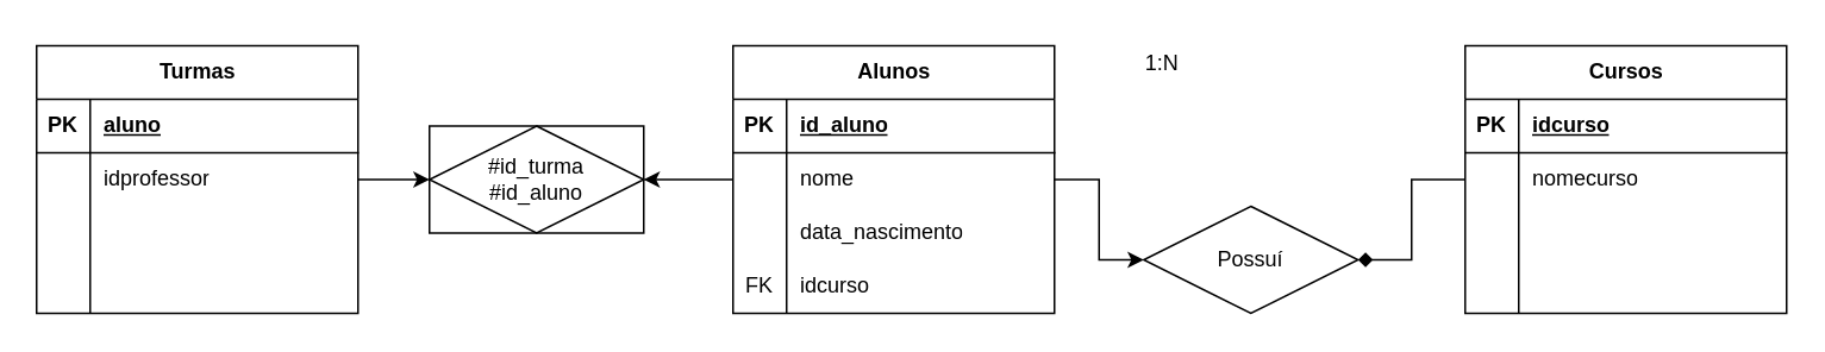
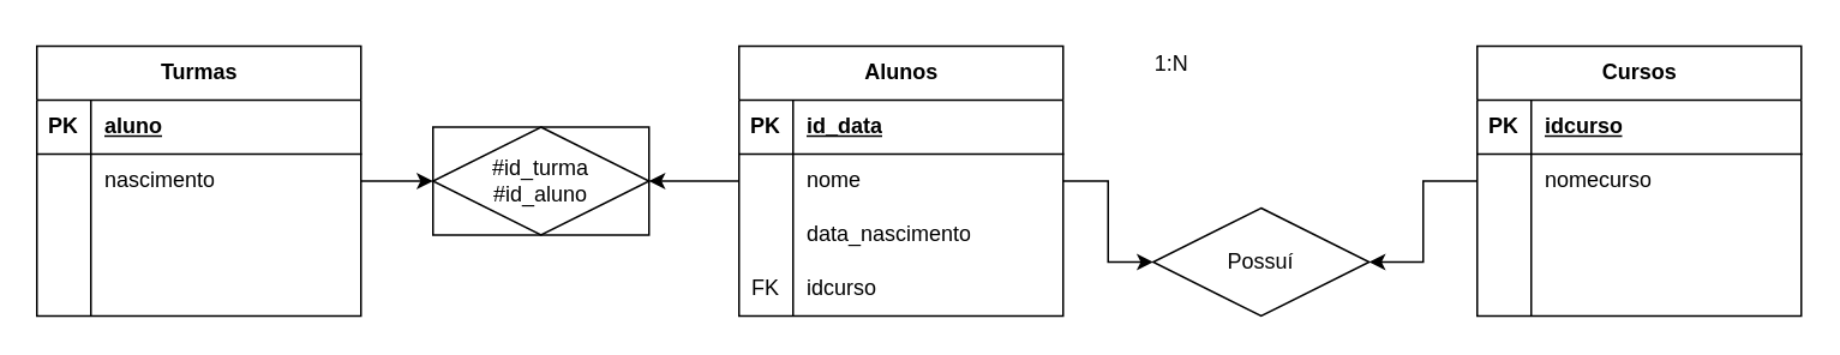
  <mxCell id="0" />
  <mxCell id="1" parent="0" />
  <mxCell id="2" value="Turmas" style="shape=table;startSize=30;container=1;collapsible=1;childLayout=tableLayout;fixedRows=1;rowLines=0;fontStyle=1;align=center;resizeLast=1;html=1;" parent="1" vertex="1"><mxGeometry y="25" width="180" height="150" as="geometry" x="20" /></mxCell>
  <mxCell id="3" value="" style="shape=tableRow;horizontal=0;startSize=0;swimlaneHead=0;swimlaneBody=0;fillColor=none;collapsible=0;dropTarget=0;points=[[0,0.5],[1,0.5]];portConstraint=eastwest;top=0;left=0;right=0;bottom=1;" parent="2" vertex="1"><mxGeometry y="30" width="180" height="30" as="geometry" /></mxCell>
  <mxCell id="4" value="PK" style="shape=partialRectangle;connectable=0;fillColor=none;top=0;left=0;bottom=0;right=0;fontStyle=1;overflow=hidden;whiteSpace=wrap;html=1;" parent="3" vertex="1"><mxGeometry width="30" height="30" as="geometry"><mxRectangle width="30" height="30" as="alternateBounds" /></mxGeometry></mxCell>
  <mxCell id="5" value="aluno" style="shape=partialRectangle;connectable=0;fillColor=none;top=0;left=0;bottom=0;right=0;align=left;spacingLeft=6;fontStyle=5;overflow=hidden;whiteSpace=wrap;html=1;" parent="3" vertex="1"><mxGeometry x="30" width="150" height="30" as="geometry"><mxRectangle width="150" height="30" as="alternateBounds" /></mxGeometry></mxCell>
  <mxCell id="6" value="" style="shape=tableRow;horizontal=0;startSize=0;swimlaneHead=0;swimlaneBody=0;fillColor=none;collapsible=0;dropTarget=0;points=[[0,0.5],[1,0.5]];portConstraint=eastwest;top=0;left=0;right=0;bottom=0;" parent="2" vertex="1"><mxGeometry y="60" width="180" height="30" as="geometry" /></mxCell>
  <mxCell id="7" value="" style="shape=partialRectangle;connectable=0;fillColor=none;top=0;left=0;bottom=0;right=0;editable=1;overflow=hidden;whiteSpace=wrap;html=1;" parent="6" vertex="1"><mxGeometry width="30" height="30" as="geometry"><mxRectangle width="30" height="30" as="alternateBounds" /></mxGeometry></mxCell>
- <mxCell id="8" value="idprofessor" style="shape=partialRectangle;connectable=0;fillColor=none;top=0;left=0;bottom=0;right=0;align=left;spacingLeft=6;overflow=hidden;whiteSpace=wrap;html=1;" parent="6" vertex="1"><mxGeometry x="30" width="150" height="30" as="geometry"><mxRectangle width="150" height="30" as="alternateBounds" /></mxGeometry></mxCell>
+ <mxCell id="8" value="nascimento" style="shape=partialRectangle;connectable=0;fillColor=none;top=0;left=0;bottom=0;right=0;align=left;spacingLeft=6;overflow=hidden;whiteSpace=wrap;html=1;" parent="6" vertex="1"><mxGeometry x="30" width="150" height="30" as="geometry"><mxRectangle width="150" height="30" as="alternateBounds" /></mxGeometry></mxCell>
  <mxCell id="9" value="" style="shape=tableRow;horizontal=0;startSize=0;swimlaneHead=0;swimlaneBody=0;fillColor=none;collapsible=0;dropTarget=0;points=[[0,0.5],[1,0.5]];portConstraint=eastwest;top=0;left=0;right=0;bottom=0;" parent="2" vertex="1"><mxGeometry y="90" width="180" height="30" as="geometry" /></mxCell>
  <mxCell id="10" value="" style="shape=partialRectangle;connectable=0;fillColor=none;top=0;left=0;bottom=0;right=0;editable=1;overflow=hidden;whiteSpace=wrap;html=1;" parent="9" vertex="1"><mxGeometry width="30" height="30" as="geometry"><mxRectangle width="30" height="30" as="alternateBounds" /></mxGeometry></mxCell>
  <mxCell id="11" value="" style="shape=partialRectangle;connectable=0;fillColor=none;top=0;left=0;bottom=0;right=0;align=left;spacingLeft=6;overflow=hidden;whiteSpace=wrap;html=1;" parent="9" vertex="1"><mxGeometry x="30" width="150" height="30" as="geometry"><mxRectangle width="150" height="30" as="alternateBounds" /></mxGeometry></mxCell>
  <mxCell id="12" value="" style="shape=tableRow;horizontal=0;startSize=0;swimlaneHead=0;swimlaneBody=0;fillColor=none;collapsible=0;dropTarget=0;points=[[0,0.5],[1,0.5]];portConstraint=eastwest;top=0;left=0;right=0;bottom=0;" parent="2" vertex="1"><mxGeometry y="120" width="180" height="30" as="geometry" /></mxCell>
  <mxCell id="13" value="" style="shape=partialRectangle;connectable=0;fillColor=none;top=0;left=0;bottom=0;right=0;editable=1;overflow=hidden;whiteSpace=wrap;html=1;" parent="12" vertex="1"><mxGeometry width="30" height="30" as="geometry"><mxRectangle width="30" height="30" as="alternateBounds" /></mxGeometry></mxCell>
  <mxCell id="14" value="" style="shape=partialRectangle;connectable=0;fillColor=none;top=0;left=0;bottom=0;right=0;align=left;spacingLeft=6;overflow=hidden;whiteSpace=wrap;html=1;" parent="12" vertex="1"><mxGeometry x="30" width="150" height="30" as="geometry"><mxRectangle width="150" height="30" as="alternateBounds" /></mxGeometry></mxCell>
  <mxCell id="15" style="edgeStyle=orthogonalEdgeStyle;rounded=0;orthogonalLoop=1;jettySize=auto;html=1;entryX=1;entryY=0.5;entryDx=0;entryDy=0;" parent="1" source="16" edge="1"><mxGeometry relative="1" as="geometry"><mxPoint x="360" y="100" as="targetPoint" /></mxGeometry></mxCell>
  <mxCell id="16" value="Alunos" style="shape=table;startSize=30;container=1;collapsible=1;childLayout=tableLayout;fixedRows=1;rowLines=0;fontStyle=1;align=center;resizeLast=1;html=1;" parent="1" vertex="1"><mxGeometry x="410" y="25" width="180" height="150" as="geometry" /></mxCell>
  <mxCell id="17" value="" style="shape=tableRow;horizontal=0;startSize=0;swimlaneHead=0;swimlaneBody=0;fillColor=none;collapsible=0;dropTarget=0;points=[[0,0.5],[1,0.5]];portConstraint=eastwest;top=0;left=0;right=0;bottom=1;" parent="16" vertex="1"><mxGeometry y="30" width="180" height="30" as="geometry" /></mxCell>
  <mxCell id="18" value="PK" style="shape=partialRectangle;connectable=0;fillColor=none;top=0;left=0;bottom=0;right=0;fontStyle=1;overflow=hidden;whiteSpace=wrap;html=1;" parent="17" vertex="1"><mxGeometry width="30" height="30" as="geometry"><mxRectangle width="30" height="30" as="alternateBounds" /></mxGeometry></mxCell>
- <mxCell id="19" value="id_aluno" style="shape=partialRectangle;connectable=0;fillColor=none;top=0;left=0;bottom=0;right=0;align=left;spacingLeft=6;fontStyle=5;overflow=hidden;whiteSpace=wrap;html=1;" parent="17" vertex="1"><mxGeometry x="30" width="150" height="30" as="geometry"><mxRectangle width="150" height="30" as="alternateBounds" /></mxGeometry></mxCell>
+ <mxCell id="19" value="id_data" style="shape=partialRectangle;connectable=0;fillColor=none;top=0;left=0;bottom=0;right=0;align=left;spacingLeft=6;fontStyle=5;overflow=hidden;whiteSpace=wrap;html=1;" parent="17" vertex="1"><mxGeometry x="30" width="150" height="30" as="geometry"><mxRectangle width="150" height="30" as="alternateBounds" /></mxGeometry></mxCell>
  <mxCell id="20" value="" style="shape=tableRow;horizontal=0;startSize=0;swimlaneHead=0;swimlaneBody=0;fillColor=none;collapsible=0;dropTarget=0;points=[[0,0.5],[1,0.5]];portConstraint=eastwest;top=0;left=0;right=0;bottom=0;" parent="16" vertex="1"><mxGeometry y="60" width="180" height="30" as="geometry" /></mxCell>
  <mxCell id="21" value="" style="shape=partialRectangle;connectable=0;fillColor=none;top=0;left=0;bottom=0;right=0;editable=1;overflow=hidden;whiteSpace=wrap;html=1;" parent="20" vertex="1"><mxGeometry width="30" height="30" as="geometry"><mxRectangle width="30" height="30" as="alternateBounds" /></mxGeometry></mxCell>
  <mxCell id="22" value="nome" style="shape=partialRectangle;connectable=0;fillColor=none;top=0;left=0;bottom=0;right=0;align=left;spacingLeft=6;overflow=hidden;whiteSpace=wrap;html=1;" parent="20" vertex="1"><mxGeometry x="30" width="150" height="30" as="geometry"><mxRectangle width="150" height="30" as="alternateBounds" /></mxGeometry></mxCell>
  <mxCell id="23" value="" style="shape=tableRow;horizontal=0;startSize=0;swimlaneHead=0;swimlaneBody=0;fillColor=none;collapsible=0;dropTarget=0;points=[[0,0.5],[1,0.5]];portConstraint=eastwest;top=0;left=0;right=0;bottom=0;" parent="16" vertex="1"><mxGeometry y="90" width="180" height="30" as="geometry" /></mxCell>
  <mxCell id="24" value="" style="shape=partialRectangle;connectable=0;fillColor=none;top=0;left=0;bottom=0;right=0;editable=1;overflow=hidden;whiteSpace=wrap;html=1;" parent="23" vertex="1"><mxGeometry width="30" height="30" as="geometry"><mxRectangle width="30" height="30" as="alternateBounds" /></mxGeometry></mxCell>
  <mxCell id="25" value="data_nascimento" style="shape=partialRectangle;connectable=0;fillColor=none;top=0;left=0;bottom=0;right=0;align=left;spacingLeft=6;overflow=hidden;whiteSpace=wrap;html=1;" parent="23" vertex="1"><mxGeometry x="30" width="150" height="30" as="geometry"><mxRectangle width="150" height="30" as="alternateBounds" /></mxGeometry></mxCell>
  <mxCell id="26" value="" style="shape=tableRow;horizontal=0;startSize=0;swimlaneHead=0;swimlaneBody=0;fillColor=none;collapsible=0;dropTarget=0;points=[[0,0.5],[1,0.5]];portConstraint=eastwest;top=0;left=0;right=0;bottom=0;" parent="16" vertex="1"><mxGeometry y="120" width="180" height="30" as="geometry" /></mxCell>
  <mxCell id="27" value="FK" style="shape=partialRectangle;connectable=0;fillColor=none;top=0;left=0;bottom=0;right=0;editable=1;overflow=hidden;whiteSpace=wrap;html=1;" parent="26" vertex="1"><mxGeometry width="30" height="30" as="geometry"><mxRectangle width="30" height="30" as="alternateBounds" /></mxGeometry></mxCell>
  <mxCell id="28" value="idcurso" style="shape=partialRectangle;connectable=0;fillColor=none;top=0;left=0;bottom=0;right=0;align=left;spacingLeft=6;overflow=hidden;whiteSpace=wrap;html=1;" parent="26" vertex="1"><mxGeometry x="30" width="150" height="30" as="geometry"><mxRectangle width="150" height="30" as="alternateBounds" /></mxGeometry></mxCell>
- <mxCell id="29" style="edgeStyle=orthogonalEdgeStyle;rounded=0;orthogonalLoop=1;jettySize=auto;html=1;entryX=1;entryY=0.5;entryDx=0;entryDy=0;endArrow=diamond;" parent="1" source="30" target="43" edge="1"><mxGeometry relative="1" as="geometry" /></mxCell>
+ <mxCell id="29" style="edgeStyle=orthogonalEdgeStyle;rounded=0;orthogonalLoop=1;jettySize=auto;html=1;entryX=1;entryY=0.5;entryDx=0;entryDy=0;" parent="1" source="30" target="43" edge="1"><mxGeometry relative="1" as="geometry" /></mxCell>
  <mxCell id="30" value="Cursos" style="shape=table;startSize=30;container=1;collapsible=1;childLayout=tableLayout;fixedRows=1;rowLines=0;fontStyle=1;align=center;resizeLast=1;html=1;" parent="1" vertex="1"><mxGeometry x="820" y="25" width="180" height="150" as="geometry" /></mxCell>
  <mxCell id="31" value="" style="shape=tableRow;horizontal=0;startSize=0;swimlaneHead=0;swimlaneBody=0;fillColor=none;collapsible=0;dropTarget=0;points=[[0,0.5],[1,0.5]];portConstraint=eastwest;top=0;left=0;right=0;bottom=1;" parent="30" vertex="1"><mxGeometry y="30" width="180" height="30" as="geometry" /></mxCell>
  <mxCell id="32" value="PK" style="shape=partialRectangle;connectable=0;fillColor=none;top=0;left=0;bottom=0;right=0;fontStyle=1;overflow=hidden;whiteSpace=wrap;html=1;" parent="31" vertex="1"><mxGeometry width="30" height="30" as="geometry"><mxRectangle width="30" height="30" as="alternateBounds" /></mxGeometry></mxCell>
  <mxCell id="33" value="idcurso" style="shape=partialRectangle;connectable=0;fillColor=none;top=0;left=0;bottom=0;right=0;align=left;spacingLeft=6;fontStyle=5;overflow=hidden;whiteSpace=wrap;html=1;" parent="31" vertex="1"><mxGeometry x="30" width="150" height="30" as="geometry"><mxRectangle width="150" height="30" as="alternateBounds" /></mxGeometry></mxCell>
  <mxCell id="34" value="" style="shape=tableRow;horizontal=0;startSize=0;swimlaneHead=0;swimlaneBody=0;fillColor=none;collapsible=0;dropTarget=0;points=[[0,0.5],[1,0.5]];portConstraint=eastwest;top=0;left=0;right=0;bottom=0;" parent="30" vertex="1"><mxGeometry y="60" width="180" height="30" as="geometry" /></mxCell>
  <mxCell id="35" value="" style="shape=partialRectangle;connectable=0;fillColor=none;top=0;left=0;bottom=0;right=0;editable=1;overflow=hidden;whiteSpace=wrap;html=1;" parent="34" vertex="1"><mxGeometry width="30" height="30" as="geometry"><mxRectangle width="30" height="30" as="alternateBounds" /></mxGeometry></mxCell>
  <mxCell id="36" value="nomecurso" style="shape=partialRectangle;connectable=0;fillColor=none;top=0;left=0;bottom=0;right=0;align=left;spacingLeft=6;overflow=hidden;whiteSpace=wrap;html=1;" parent="34" vertex="1"><mxGeometry x="30" width="150" height="30" as="geometry"><mxRectangle width="150" height="30" as="alternateBounds" /></mxGeometry></mxCell>
  <mxCell id="37" value="" style="shape=tableRow;horizontal=0;startSize=0;swimlaneHead=0;swimlaneBody=0;fillColor=none;collapsible=0;dropTarget=0;points=[[0,0.5],[1,0.5]];portConstraint=eastwest;top=0;left=0;right=0;bottom=0;" parent="30" vertex="1"><mxGeometry y="90" width="180" height="30" as="geometry" /></mxCell>
  <mxCell id="38" value="" style="shape=partialRectangle;connectable=0;fillColor=none;top=0;left=0;bottom=0;right=0;editable=1;overflow=hidden;whiteSpace=wrap;html=1;" parent="37" vertex="1"><mxGeometry width="30" height="30" as="geometry"><mxRectangle width="30" height="30" as="alternateBounds" /></mxGeometry></mxCell>
  <mxCell id="39" value="" style="shape=partialRectangle;connectable=0;fillColor=none;top=0;left=0;bottom=0;right=0;align=left;spacingLeft=6;overflow=hidden;whiteSpace=wrap;html=1;" parent="37" vertex="1"><mxGeometry x="30" width="150" height="30" as="geometry"><mxRectangle width="150" height="30" as="alternateBounds" /></mxGeometry></mxCell>
  <mxCell id="40" value="" style="shape=tableRow;horizontal=0;startSize=0;swimlaneHead=0;swimlaneBody=0;fillColor=none;collapsible=0;dropTarget=0;points=[[0,0.5],[1,0.5]];portConstraint=eastwest;top=0;left=0;right=0;bottom=0;" parent="30" vertex="1"><mxGeometry y="120" width="180" height="30" as="geometry" /></mxCell>
  <mxCell id="41" value="" style="shape=partialRectangle;connectable=0;fillColor=none;top=0;left=0;bottom=0;right=0;editable=1;overflow=hidden;whiteSpace=wrap;html=1;" parent="40" vertex="1"><mxGeometry width="30" height="30" as="geometry"><mxRectangle width="30" height="30" as="alternateBounds" /></mxGeometry></mxCell>
  <mxCell id="42" value="" style="shape=partialRectangle;connectable=0;fillColor=none;top=0;left=0;bottom=0;right=0;align=left;spacingLeft=6;overflow=hidden;whiteSpace=wrap;html=1;" parent="40" vertex="1"><mxGeometry x="30" width="150" height="30" as="geometry"><mxRectangle width="150" height="30" as="alternateBounds" /></mxGeometry></mxCell>
  <mxCell id="43" value="Possuí" style="shape=rhombus;perimeter=rhombusPerimeter;whiteSpace=wrap;html=1;align=center;" parent="1" vertex="1"><mxGeometry x="640" y="115" width="120" height="60" as="geometry" /></mxCell>
  <mxCell id="44" style="edgeStyle=orthogonalEdgeStyle;rounded=0;orthogonalLoop=1;jettySize=auto;html=1;entryX=0;entryY=0.5;entryDx=0;entryDy=0;" parent="1" source="6" edge="1"><mxGeometry relative="1" as="geometry"><mxPoint x="240" y="100" as="targetPoint" /></mxGeometry></mxCell>
  <mxCell id="45" style="edgeStyle=orthogonalEdgeStyle;rounded=0;orthogonalLoop=1;jettySize=auto;html=1;entryX=0;entryY=0.5;entryDx=0;entryDy=0;" parent="1" source="20" target="43" edge="1"><mxGeometry relative="1" as="geometry" /></mxCell>
  <mxCell id="46" value="" style="rounded=0;whiteSpace=wrap;html=1;" parent="1" vertex="1"><mxGeometry x="240" y="70" width="120" height="60" as="geometry" /></mxCell>
  <mxCell id="47" value="#id_turma&lt;div&gt;#id_aluno&lt;/div&gt;" style="shape=rhombus;perimeter=rhombusPerimeter;whiteSpace=wrap;html=1;align=center;" parent="1" vertex="1"><mxGeometry x="240" y="70" width="120" height="60" as="geometry" /></mxCell>
  <mxCell id="48" value="1:N" style="text;html=1;align=center;verticalAlign=middle;resizable=0;points=[];autosize=1;strokeColor=none;fillColor=none;" parent="1" vertex="1"><mxGeometry x="630" y="20" width="40" height="30" as="geometry" /></mxCell>
